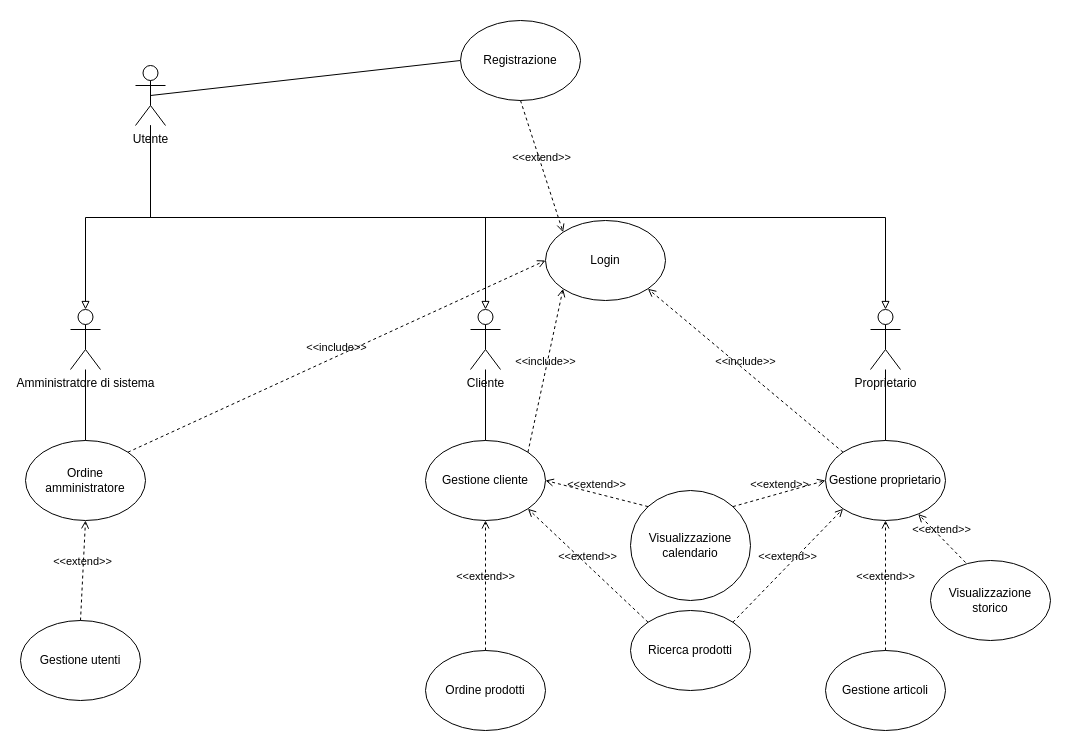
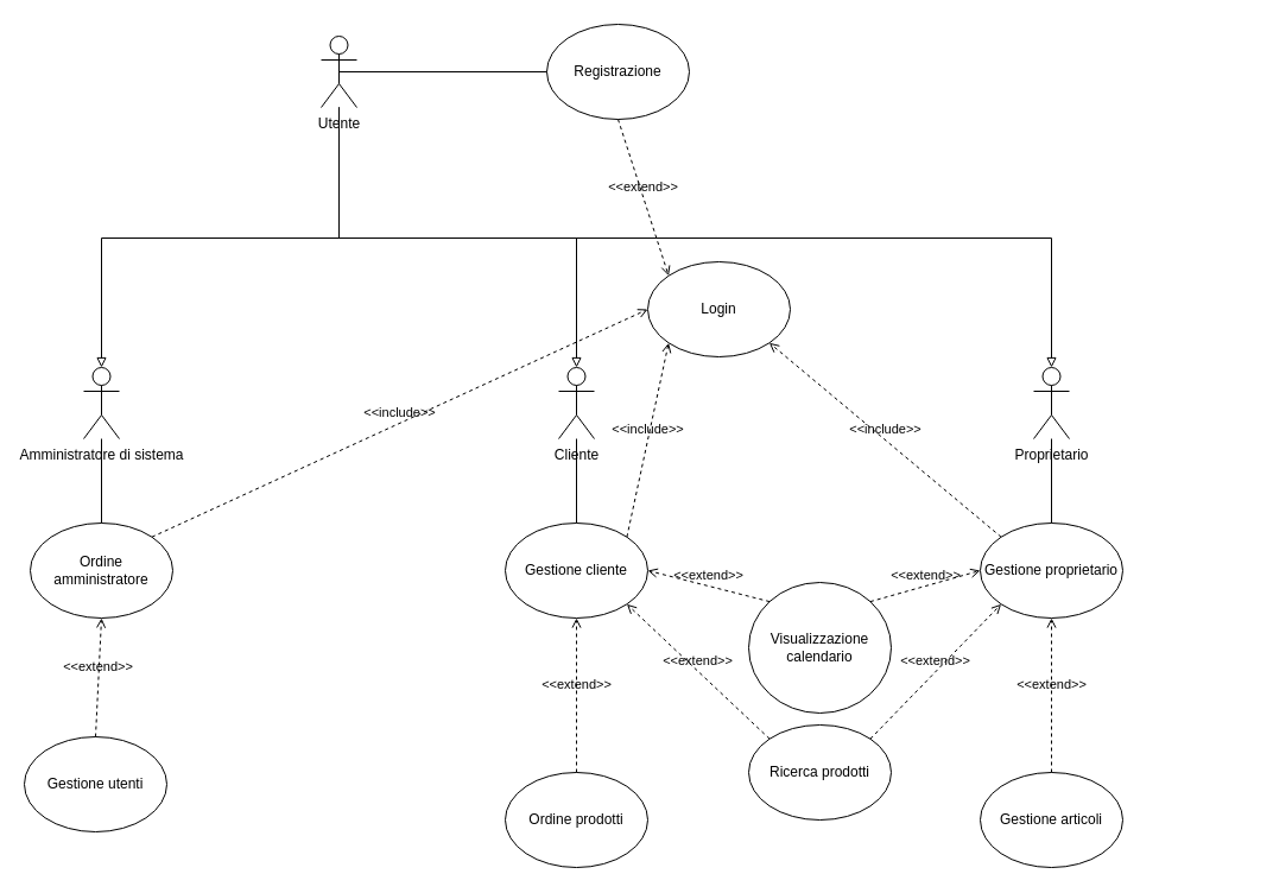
  <mxCell id="0" />
  <mxCell id="1" parent="0" />
  <mxCell id="2" value="Amministratore di sistema&lt;br&gt;" style="shape=umlActor;verticalLabelPosition=bottom;verticalAlign=top;html=1;outlineConnect=0;" vertex="1" parent="1"><mxGeometry x="70" y="309" width="30" height="60" as="geometry" /></mxCell>
  <mxCell id="3" value="Proprietario" style="shape=umlActor;verticalLabelPosition=bottom;verticalAlign=top;html=1;outlineConnect=0;" vertex="1" parent="1"><mxGeometry x="870" y="309" width="30" height="60" as="geometry" /></mxCell>
  <mxCell id="4" value="Cliente" style="shape=umlActor;verticalLabelPosition=bottom;verticalAlign=top;html=1;outlineConnect=0;direction=east;" vertex="1" parent="1"><mxGeometry x="470" y="309" width="30" height="60" as="geometry" /></mxCell>
  <mxCell id="5" value="Registrazione" style="ellipse;whiteSpace=wrap;html=1;" vertex="1" parent="1"><mxGeometry x="460" y="20" width="120" height="80" as="geometry" /></mxCell>
  <mxCell id="6" value="Login" style="ellipse;whiteSpace=wrap;html=1;" vertex="1" parent="1"><mxGeometry x="545" y="220" width="120" height="80" as="geometry" /></mxCell>
  <mxCell id="7" value="Ricerca prodotti" style="ellipse;whiteSpace=wrap;html=1;" vertex="1" parent="1"><mxGeometry x="630" y="610" width="120" height="80" as="geometry" /></mxCell>
  <mxCell id="8" value="Ordine prodotti" style="ellipse;whiteSpace=wrap;html=1;" vertex="1" parent="1"><mxGeometry x="425" y="650" width="120" height="80" as="geometry" /></mxCell>
  <mxCell id="9" value="Visualizzazione calendario" style="ellipse;whiteSpace=wrap;html=1;" vertex="1" parent="1"><mxGeometry x="630" y="490" width="120" height="110" as="geometry" /></mxCell>
  <mxCell id="10" value="Gestione articoli" style="ellipse;whiteSpace=wrap;html=1;" vertex="1" parent="1"><mxGeometry x="825" y="650" width="120" height="80" as="geometry" /></mxCell>
- <mxCell id="11" value="Visualizzazione storico" style="ellipse;whiteSpace=wrap;html=1;" vertex="1" parent="1"><mxGeometry x="930" y="560" width="120" height="80" as="geometry" /></mxCell>
  <mxCell id="12" value="Gestione utenti" style="ellipse;whiteSpace=wrap;html=1;" vertex="1" parent="1"><mxGeometry x="20" y="620" width="120" height="80" as="geometry" /></mxCell>
- <mxCell id="13" value="Utente&lt;br&gt;" style="shape=umlActor;verticalLabelPosition=bottom;verticalAlign=top;html=1;outlineConnect=0;" vertex="1" parent="1"><mxGeometry x="135" y="65" width="30" height="60" as="geometry" /></mxCell>
+ <mxCell id="13" value="Utente&lt;br&gt;" style="shape=umlActor;verticalLabelPosition=bottom;verticalAlign=top;html=1;outlineConnect=0;" vertex="1" parent="1"><mxGeometry x="270" y="30" width="30" height="60" as="geometry" /></mxCell>
  <mxCell id="14" value="Ordine amministratore" style="ellipse;whiteSpace=wrap;html=1;" vertex="1" parent="1"><mxGeometry x="25" y="440" width="120" height="80" as="geometry" /></mxCell>
  <mxCell id="15" value="Gestione proprietario" style="ellipse;whiteSpace=wrap;html=1;" vertex="1" parent="1"><mxGeometry x="825" y="440" width="120" height="80" as="geometry" /></mxCell>
  <mxCell id="16" value="Gestione cliente" style="ellipse;whiteSpace=wrap;html=1;" vertex="1" parent="1"><mxGeometry x="425" y="440" width="120" height="80" as="geometry" /></mxCell>
  <mxCell id="17" value="" style="endArrow=block;html=1;endFill=0;edgeStyle=elbowEdgeStyle;elbow=vertical;rounded=0;entryX=0.5;entryY=0;entryDx=0;entryDy=0;entryPerimeter=0;" edge="1" parent="1" source="13" target="2"><mxGeometry width="160" relative="1" as="geometry"><mxPoint x="390" y="440" as="sourcePoint" /><mxPoint x="540" y="420" as="targetPoint" /></mxGeometry></mxCell>
  <mxCell id="18" value="" style="endArrow=block;html=1;endFill=0;edgeStyle=elbowEdgeStyle;elbow=vertical;rounded=0;" edge="1" parent="1" source="13" target="4"><mxGeometry width="160" relative="1" as="geometry"><mxPoint x="390" y="430" as="sourcePoint" /><mxPoint x="550" y="430" as="targetPoint" /></mxGeometry></mxCell>
  <mxCell id="19" value="" style="endArrow=block;html=1;endFill=0;edgeStyle=elbowEdgeStyle;elbow=vertical;rounded=0;entryX=0.5;entryY=0;entryDx=0;entryDy=0;entryPerimeter=0;" edge="1" parent="1" source="13" target="3"><mxGeometry width="160" relative="1" as="geometry"><mxPoint x="390" y="440" as="sourcePoint" /><mxPoint x="560" y="479.5" as="targetPoint" /></mxGeometry></mxCell>
  <mxCell id="20" value="" style="endArrow=none;html=1;rounded=0;entryX=0.5;entryY=0.5;entryDx=0;entryDy=0;entryPerimeter=0;exitX=0;exitY=0.5;exitDx=0;exitDy=0;" edge="1" parent="1" source="5" target="13"><mxGeometry width="50" height="50" relative="1" as="geometry"><mxPoint x="450" y="90" as="sourcePoint" /><mxPoint x="490" y="400" as="targetPoint" /></mxGeometry></mxCell>
  <mxCell id="21" value="" style="endArrow=none;html=1;rounded=0;exitX=0.5;exitY=0;exitDx=0;exitDy=0;" edge="1" parent="1" source="14" target="2"><mxGeometry width="50" height="50" relative="1" as="geometry"><mxPoint x="225" y="424" as="sourcePoint" /><mxPoint x="90" y="400" as="targetPoint" /></mxGeometry></mxCell>
  <mxCell id="22" value="" style="endArrow=none;html=1;rounded=0;exitX=0.5;exitY=0;exitDx=0;exitDy=0;" edge="1" parent="1" source="16" target="4"><mxGeometry width="50" height="50" relative="1" as="geometry"><mxPoint x="420" y="440" as="sourcePoint" /><mxPoint x="484" y="399" as="targetPoint" /></mxGeometry></mxCell>
  <mxCell id="23" value="" style="endArrow=none;html=1;rounded=0;exitX=0.5;exitY=0;exitDx=0;exitDy=0;" edge="1" parent="1" source="15" target="3"><mxGeometry width="50" height="50" relative="1" as="geometry"><mxPoint x="95" y="450" as="sourcePoint" /><mxPoint x="95" y="379" as="targetPoint" /></mxGeometry></mxCell>
  <mxCell id="24" value="&amp;lt;&amp;lt;extend&amp;gt;&amp;gt;" style="html=1;verticalAlign=bottom;labelBackgroundColor=none;endArrow=open;endFill=0;dashed=1;rounded=0;exitX=0.5;exitY=0;exitDx=0;exitDy=0;entryX=0.5;entryY=1;entryDx=0;entryDy=0;" edge="1" parent="1" source="12" target="14"><mxGeometry width="160" relative="1" as="geometry"><mxPoint x="240" y="390" as="sourcePoint" /><mxPoint x="170" y="610" as="targetPoint" /></mxGeometry></mxCell>
  <mxCell id="25" value="&amp;lt;&amp;lt;extend&amp;gt;&amp;gt;" style="html=1;verticalAlign=bottom;labelBackgroundColor=none;endArrow=open;endFill=0;dashed=1;rounded=0;exitX=0.5;exitY=0;exitDx=0;exitDy=0;entryX=0.5;entryY=1;entryDx=0;entryDy=0;" edge="1" parent="1" source="8" target="16"><mxGeometry width="160" relative="1" as="geometry"><mxPoint x="350" y="520" as="sourcePoint" /><mxPoint x="380" y="570" as="targetPoint" /></mxGeometry></mxCell>
  <mxCell id="26" value="&amp;lt;&amp;lt;extend&amp;gt;&amp;gt;" style="html=1;verticalAlign=bottom;labelBackgroundColor=none;endArrow=open;endFill=0;dashed=1;rounded=0;entryX=0.5;entryY=1;entryDx=0;entryDy=0;exitX=0.5;exitY=0;exitDx=0;exitDy=0;" edge="1" parent="1" source="10" target="15"><mxGeometry width="160" relative="1" as="geometry"><mxPoint x="850" y="600" as="sourcePoint" /><mxPoint x="850" y="660" as="targetPoint" /></mxGeometry></mxCell>
- <mxCell id="27" value="&amp;lt;&amp;lt;extend&amp;gt;&amp;gt;" style="html=1;verticalAlign=bottom;labelBackgroundColor=none;endArrow=open;endFill=0;dashed=1;rounded=0;exitX=0.292;exitY=0.025;exitDx=0;exitDy=0;exitPerimeter=0;" edge="1" parent="1" source="11" target="15"><mxGeometry width="160" relative="1" as="geometry"><mxPoint x="989.5" y="570" as="sourcePoint" /><mxPoint x="989.5" y="510" as="targetPoint" /></mxGeometry></mxCell>
  <mxCell id="28" value="&amp;lt;&amp;lt;extend&amp;gt;&amp;gt;" style="html=1;verticalAlign=bottom;labelBackgroundColor=none;endArrow=open;endFill=0;dashed=1;rounded=0;exitX=0;exitY=0;exitDx=0;exitDy=0;entryX=1;entryY=1;entryDx=0;entryDy=0;" edge="1" parent="1" source="7" target="16"><mxGeometry width="160" relative="1" as="geometry"><mxPoint x="587.574" y="581.716" as="sourcePoint" /><mxPoint x="540" y="550" as="targetPoint" /></mxGeometry></mxCell>
  <mxCell id="29" value="&amp;lt;&amp;lt;extend&amp;gt;&amp;gt;" style="html=1;verticalAlign=bottom;labelBackgroundColor=none;endArrow=open;endFill=0;dashed=1;rounded=0;entryX=0;entryY=0.5;entryDx=0;entryDy=0;exitX=1;exitY=0;exitDx=0;exitDy=0;" edge="1" parent="1" source="9" target="15"><mxGeometry width="160" relative="1" as="geometry"><mxPoint x="770" y="460" as="sourcePoint" /><mxPoint x="658" y="582" as="targetPoint" /></mxGeometry></mxCell>
  <mxCell id="30" value="&amp;lt;&amp;lt;extend&amp;gt;&amp;gt;" style="html=1;verticalAlign=bottom;labelBackgroundColor=none;endArrow=open;endFill=0;dashed=1;rounded=0;entryX=0;entryY=1;entryDx=0;entryDy=0;exitX=1;exitY=0;exitDx=0;exitDy=0;" edge="1" parent="1" source="7" target="15"><mxGeometry width="160" relative="1" as="geometry"><mxPoint x="830" y="560" as="sourcePoint" /><mxPoint x="658" y="682" as="targetPoint" /></mxGeometry></mxCell>
  <mxCell id="31" value="&amp;lt;&amp;lt;include&amp;gt;&amp;gt;" style="html=1;verticalAlign=bottom;labelBackgroundColor=none;endArrow=open;endFill=0;dashed=1;rounded=0;exitX=1;exitY=0;exitDx=0;exitDy=0;entryX=0;entryY=0.5;entryDx=0;entryDy=0;" edge="1" parent="1" source="14" target="6"><mxGeometry width="160" relative="1" as="geometry"><mxPoint x="180" y="470" as="sourcePoint" /><mxPoint x="340" y="470" as="targetPoint" /></mxGeometry></mxCell>
  <mxCell id="32" value="&amp;lt;&amp;lt;include&amp;gt;&amp;gt;" style="html=1;verticalAlign=bottom;labelBackgroundColor=none;endArrow=open;endFill=0;dashed=1;rounded=0;exitX=1;exitY=0;exitDx=0;exitDy=0;entryX=0;entryY=1;entryDx=0;entryDy=0;" edge="1" parent="1" source="16" target="6"><mxGeometry width="160" relative="1" as="geometry"><mxPoint x="155" y="490" as="sourcePoint" /><mxPoint x="640" y="349" as="targetPoint" /></mxGeometry></mxCell>
  <mxCell id="33" value="&amp;lt;&amp;lt;include&amp;gt;&amp;gt;" style="html=1;verticalAlign=bottom;labelBackgroundColor=none;endArrow=open;endFill=0;dashed=1;rounded=0;exitX=0;exitY=0;exitDx=0;exitDy=0;entryX=1;entryY=1;entryDx=0;entryDy=0;" edge="1" parent="1" source="15" target="6"><mxGeometry width="160" relative="1" as="geometry"><mxPoint x="537" y="462" as="sourcePoint" /><mxPoint x="658" y="377" as="targetPoint" /></mxGeometry></mxCell>
  <mxCell id="34" value="&amp;lt;&amp;lt;extend&amp;gt;&amp;gt;" style="html=1;verticalAlign=bottom;labelBackgroundColor=none;endArrow=open;endFill=0;dashed=1;rounded=0;exitX=0;exitY=0;exitDx=0;exitDy=0;entryX=1;entryY=0.5;entryDx=0;entryDy=0;" edge="1" parent="1" source="9" target="16"><mxGeometry width="160" relative="1" as="geometry"><mxPoint x="658" y="682" as="sourcePoint" /><mxPoint x="537" y="518" as="targetPoint" /></mxGeometry></mxCell>
  <mxCell id="35" value="&amp;lt;&amp;lt;extend&amp;gt;&amp;gt;" style="html=1;verticalAlign=bottom;labelBackgroundColor=none;endArrow=open;endFill=0;dashed=1;rounded=0;exitX=0.5;exitY=1;exitDx=0;exitDy=0;entryX=0;entryY=0;entryDx=0;entryDy=0;" edge="1" parent="1" source="5" target="6"><mxGeometry width="160" relative="1" as="geometry"><mxPoint x="973" y="82" as="sourcePoint" /><mxPoint x="870" y="60" as="targetPoint" /></mxGeometry></mxCell>
